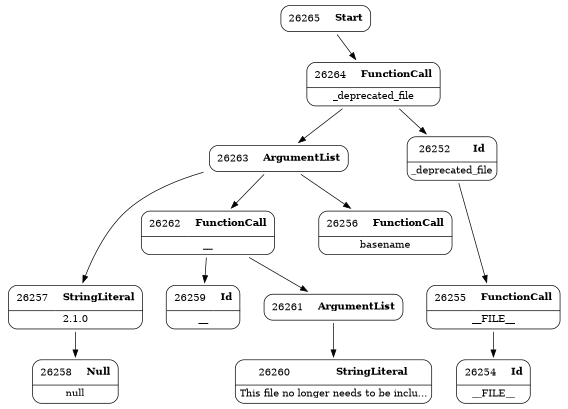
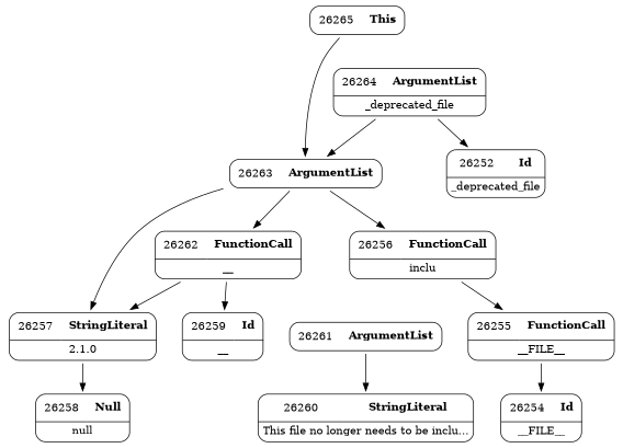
  digraph {
    node [shape=none]
    edge [weight=2]
    n1 [label=<<TABLE border='1' cellspacing='0' cellpadding='10' style='rounded' ><TR><TD border='0'>26252</TD><TD border='0'><B>Id</B></TD></TR><HR/><TR><TD border='0' cellpadding='5' colspan='2'>_deprecated_file</TD></TR></TABLE>>]
    n2 [label=<<TABLE border='1' cellspacing='0' cellpadding='10' style='rounded' ><TR><TD border='0'>26254</TD><TD border='0'><B>Id</B></TD></TR><HR/><TR><TD border='0' cellpadding='5' colspan='2'>__FILE__</TD></TR></TABLE>>]
    n3 [label=<<TABLE border='1' cellspacing='0' cellpadding='10' style='rounded' ><TR><TD border='0'>26255</TD><TD border='0'><B>FunctionCall</B></TD></TR><HR/><TR><TD border='0' cellpadding='5' colspan='2'>__FILE__</TD></TR></TABLE>>]
-   n4 [label=<<TABLE border='1' cellspacing='0' cellpadding='10' style='rounded' ><TR><TD border='0'>26256</TD><TD border='0'><B>FunctionCall</B></TD></TR><HR/><TR><TD border='0' cellpadding='5' colspan='2'>basename</TD></TR></TABLE>>]
+   n4 [label=<<TABLE border='1' cellspacing='0' cellpadding='10' style='rounded' ><TR><TD border='0'>26256</TD><TD border='0'><B>FunctionCall</B></TD></TR><HR/><TR><TD border='0' cellpadding='5' colspan='2'>inclu</TD></TR></TABLE>>]
    n5 [label=<<TABLE border='1' cellspacing='0' cellpadding='10' style='rounded' ><TR><TD border='0'>26257</TD><TD border='0'><B>StringLiteral</B></TD></TR><HR/><TR><TD border='0' cellpadding='5' colspan='2'>2.1.0</TD></TR></TABLE>>]
    n6 [label=<<TABLE border='1' cellspacing='0' cellpadding='10' style='rounded' ><TR><TD border='0'>26258</TD><TD border='0'><B>Null</B></TD></TR><HR/><TR><TD border='0' cellpadding='5' colspan='2'>null</TD></TR></TABLE>>]
    n7 [label=<<TABLE border='1' cellspacing='0' cellpadding='10' style='rounded' ><TR><TD border='0'>26259</TD><TD border='0'><B>Id</B></TD></TR><HR/><TR><TD border='0' cellpadding='5' colspan='2'>__</TD></TR></TABLE>>]
    n8 [label=<<TABLE border='1' cellspacing='0' cellpadding='10' style='rounded' ><TR><TD border='0'>26260</TD><TD border='0'><B>StringLiteral</B></TD></TR><HR/><TR><TD border='0' cellpadding='5' colspan='2'>This file no longer needs to be inclu...</TD></TR></TABLE>>]
    n9 [label=<<TABLE border='1' cellspacing='0' cellpadding='10' style='rounded' ><TR><TD border='0'>26261</TD><TD border='0'><B>ArgumentList</B></TD></TR></TABLE>>]
    n10 [label=<<TABLE border='1' cellspacing='0' cellpadding='10' style='rounded' ><TR><TD border='0'>26262</TD><TD border='0'><B>FunctionCall</B></TD></TR><HR/><TR><TD border='0' cellpadding='5' colspan='2'>__</TD></TR></TABLE>>]
    n11 [label=<<TABLE border='1' cellspacing='0' cellpadding='10' style='rounded' ><TR><TD border='0'>26263</TD><TD border='0'><B>ArgumentList</B></TD></TR></TABLE>>]
-   n12 [label=<<TABLE border='1' cellspacing='0' cellpadding='10' style='rounded' ><TR><TD border='0'>26264</TD><TD border='0'><B>FunctionCall</B></TD></TR><HR/><TR><TD border='0' cellpadding='5' colspan='2'>_deprecated_file</TD></TR></TABLE>>]
-   n13 [label=<<TABLE border='1' cellspacing='0' cellpadding='10' style='rounded' ><TR><TD border='0'>26265</TD><TD border='0'><B>Start</B></TD></TR></TABLE>>]
+   n12 [label=<<TABLE border='1' cellspacing='0' cellpadding='10' style='rounded' ><TR><TD border='0'>26264</TD><TD border='0'><B>ArgumentList</B></TD></TR><HR/><TR><TD border='0' cellpadding='5' colspan='2'>_deprecated_file</TD></TR></TABLE>>]
+   n13 [label=<<TABLE border='1' cellspacing='0' cellpadding='10' style='rounded' ><TR><TD border='0'>26265</TD><TD border='0'><B>This</B></TD></TR></TABLE>>]
    n3 -> n2
-   n1 -> n3
+   n4 -> n3
    n5 -> n6
    n9 -> n8
    n10 -> n7
-   n10 -> n9
+   n10 -> n5
    n11 -> n4
    n11 -> n5
    n11 -> n10
    n12 -> n1
    n12 -> n11
-   n13 -> n12
+   n13 -> n11
  }
